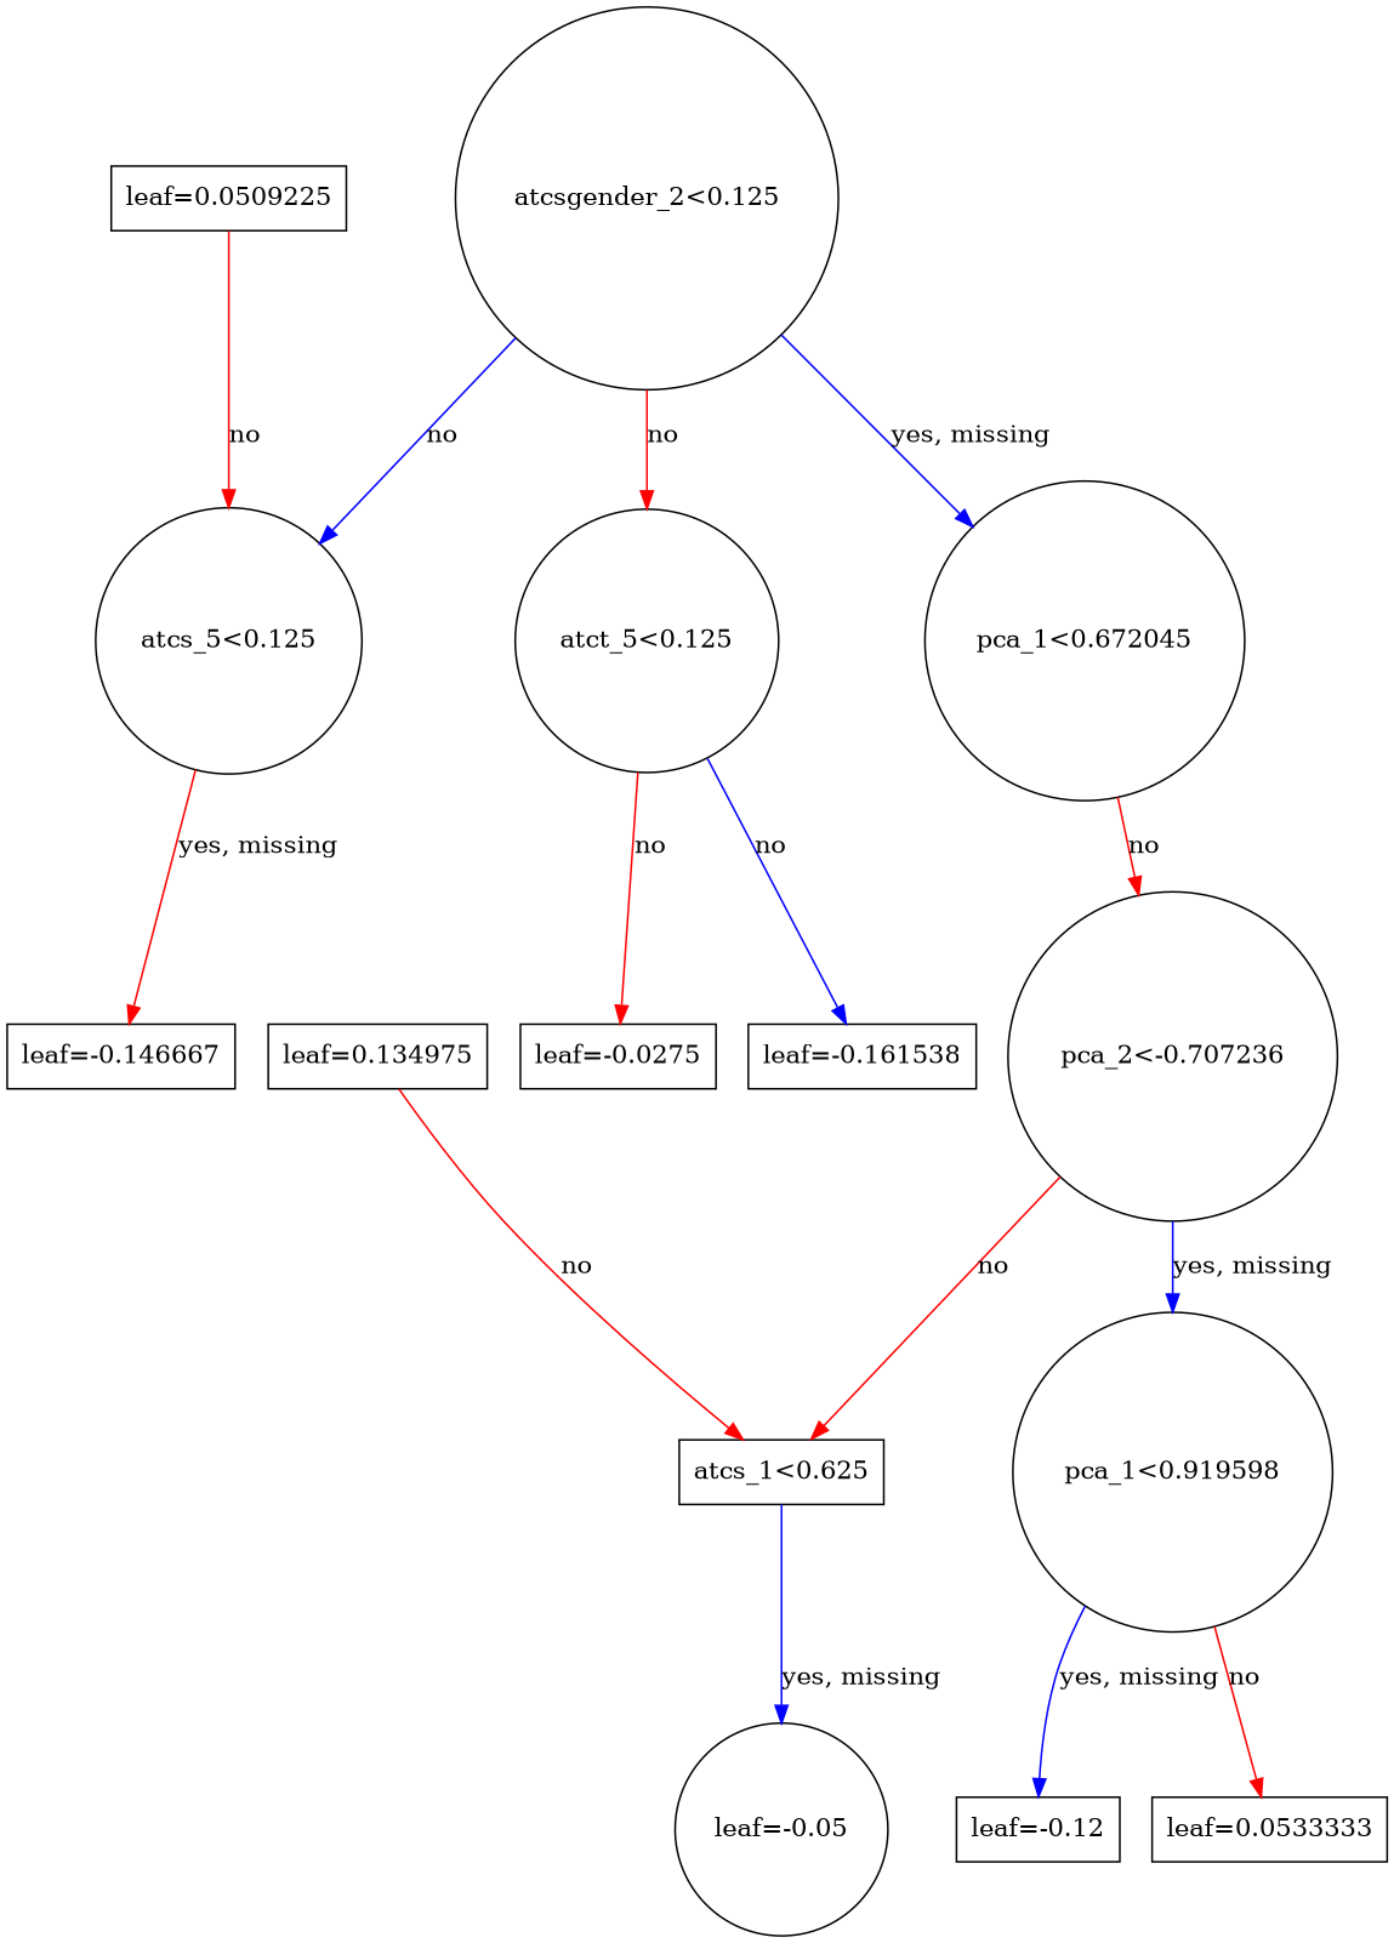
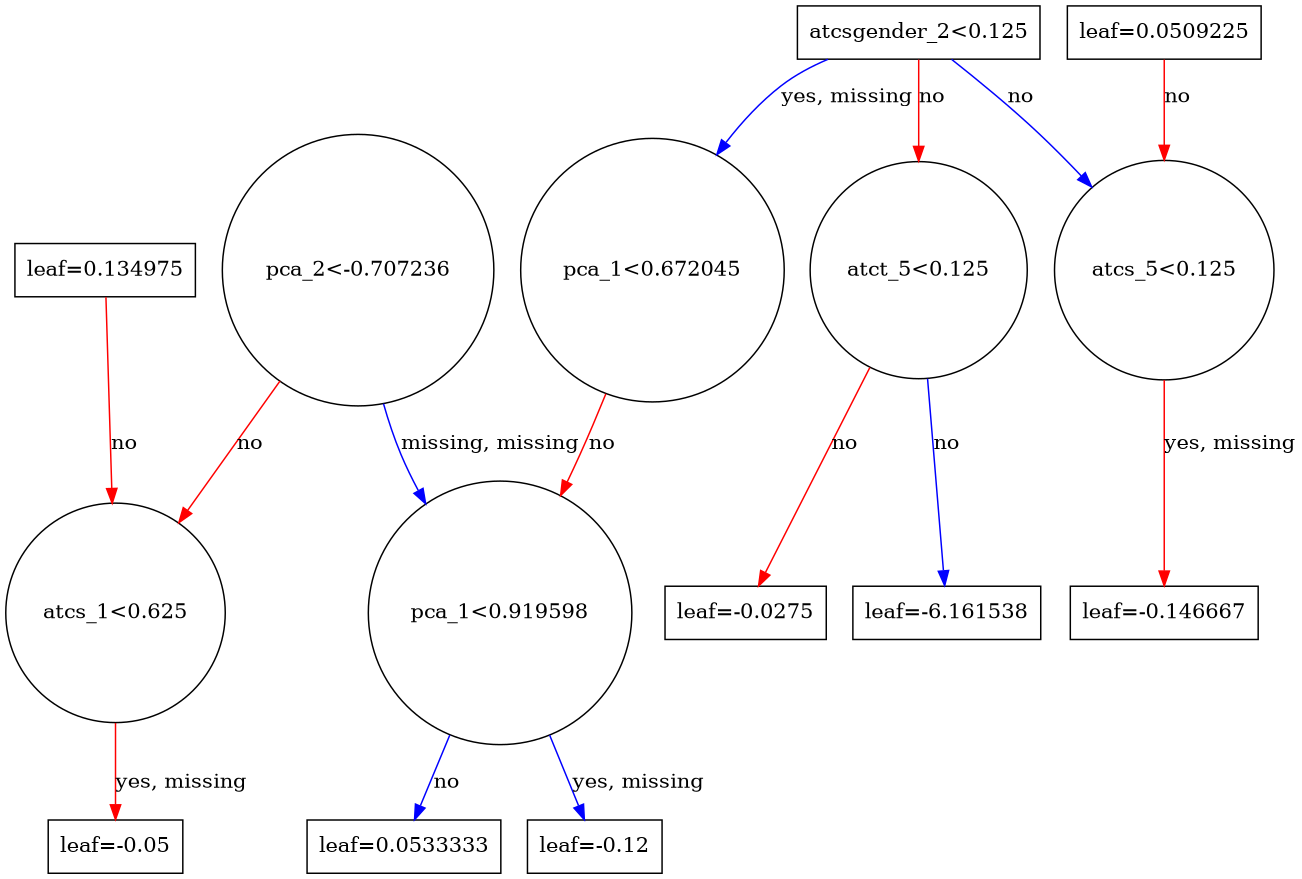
  digraph {
    rankdir=UT
    node [shape=box]
    edge [color="#FF0000"]
    n1 [label="pca_1<0.672045" shape=circle]
    n2 [label="pca_2<-0.707236" shape=circle]
-   n3 [label="atcsgender_2<0.125" shape=circle]
+   n3 [label="atcsgender_2<0.125"]
    n4 [label="atcs_5<0.125" shape=circle]
    n5 [label="atct_5<0.125" shape=circle]
    n6 [label="pca_1<0.919598" shape=circle]
-   n7 [label="atcs_1<0.625"]
+   n7 [label="atcs_1<0.625" shape=circle]
    n8 [label="leaf=-0.146667"]
-   n9 [label="leaf=-0.161538"]
+   n9 [label="leaf=-6.161538"]
    n10 [label="leaf=-0.0275"]
    n11 [label="leaf=-0.12"]
    n12 [label="leaf=0.0533333"]
-   n13 [label="leaf=-0.05" shape=circle]
+   n13 [label="leaf=-0.05"]
    n14 [label="leaf=0.0509225"]
    n15 [label="leaf=0.134975"]
-   n1 -> n2 [label=no]
-   n2 -> n6 [color="#0000FF" label="yes, missing"]
+   n1 -> n6 [label=no]
+   n2 -> n6 [color="#0000FF" label="missing, missing"]
    n2 -> n7 [label=no]
    n3 -> n1 [color="#0000FF" label="yes, missing"]
    n3 -> n4 [color="#0000FF" label=no]
    n3 -> n5 [label=no]
    n4 -> n8 [label="yes, missing"]
    n5 -> n9 [color="#0000FF" label=no]
    n5 -> n10 [label=no]
    n6 -> n11 [color="#0000FF" label="yes, missing"]
-   n6 -> n12 [label=no]
-   n7 -> n13 [color="#0000FF" label="yes, missing"]
+   n6 -> n12 [color="#0000FF" label=no]
+   n7 -> n13 [label="yes, missing"]
    n14 -> n4 [label=no]
    n15 -> n7 [label=no]
  }
